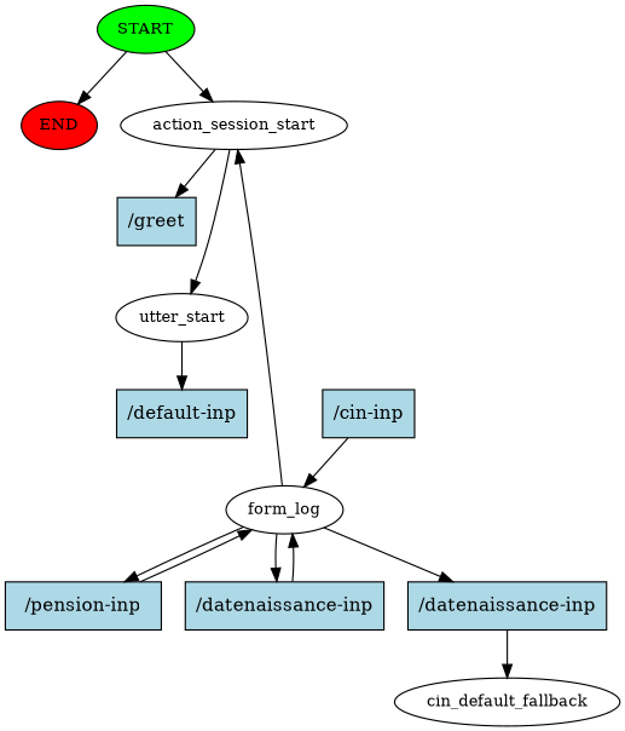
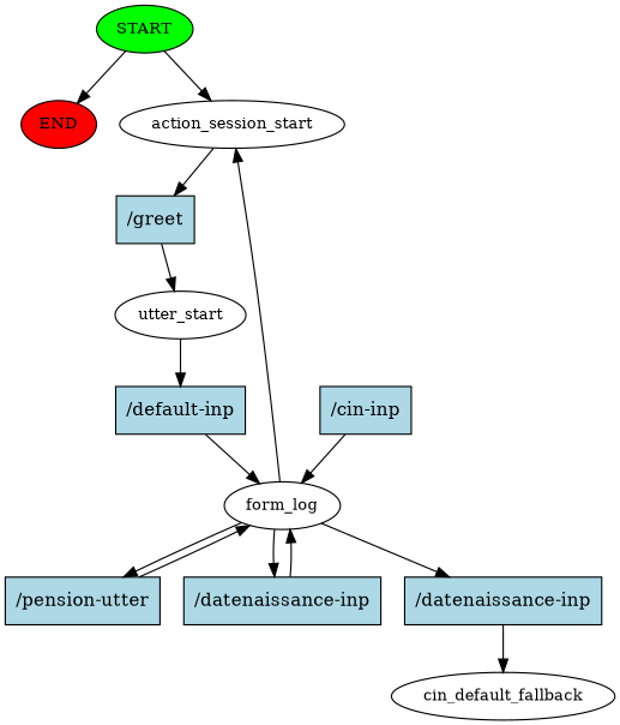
  digraph {
    node [fillcolor=lightblue style=filled]
    n1 [fillcolor=green fontsize=12 label=START]
    n2 [fillcolor=red fontsize=12 label=END]
    n3 [fontsize=12 label=action_session_start fillcolor="" style=""]
    n4 [label="/greet" shape=rect]
    n5 [fontsize=12 label=utter_start fillcolor="" style=""]
    n6 [label="/default-inp" shape=rect]
    n7 [fontsize=12 label=form_log fillcolor="" style=""]
-   n8 [label="/pension-inp" shape=rect]
+   n8 [label="/pension-utter" shape=rect]
    n9 [label="/datenaissance-inp" shape=rect]
    n10 [label="/datenaissance-inp" shape=rect]
    n11 [label="/cin-inp" shape=rect]
    n12 [fontsize=12 label=cin_default_fallback fillcolor="" style=""]
    n1 -> n2
    n1 -> n3
    n3 -> n4
-   n3 -> n5
+   n4 -> n5
    n5 -> n6
+   n6 -> n7
    n7 -> n3
    n7 -> n8
    n7 -> n9
    n7 -> n10
    n8 -> n7
    n9 -> n7
    n10 -> n12
    n11 -> n7
  }
